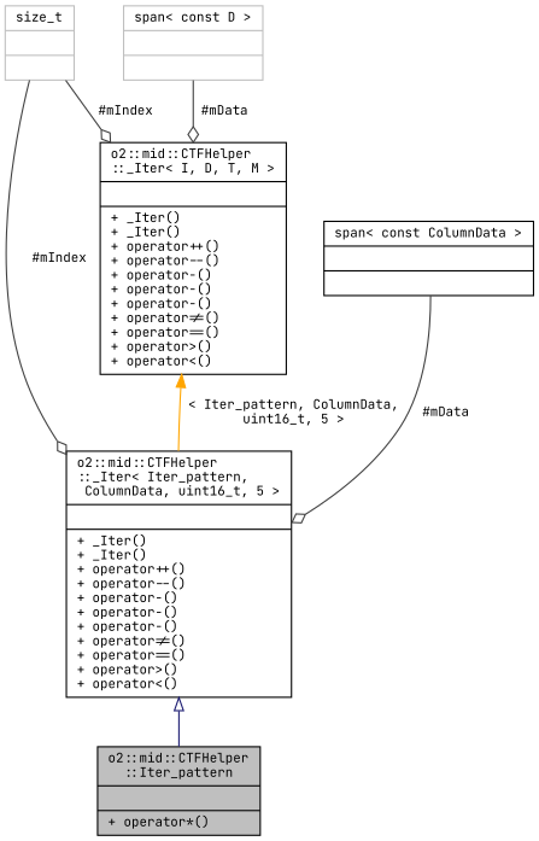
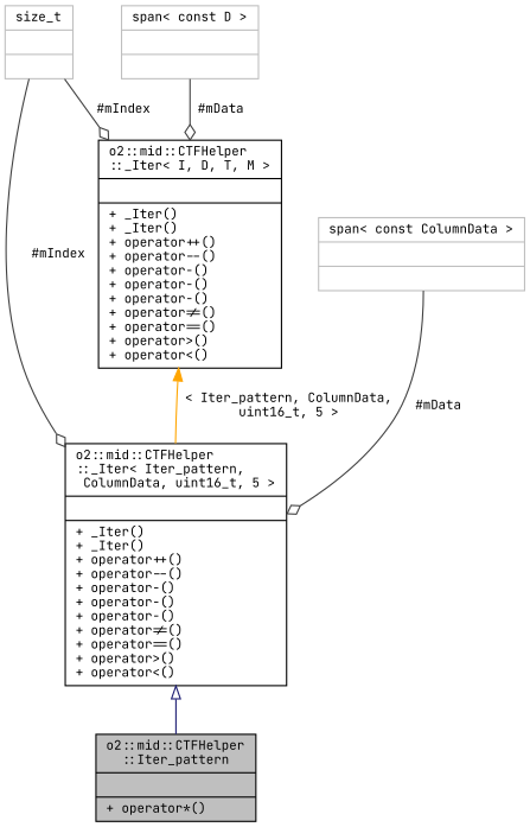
  digraph {
    fontname="JetBrains Mono"
    node [color=black fontname="JetBrains Mono" fontsize=10 shape=record]
    edge [color=grey25 fontname="JetBrains Mono" fontsize=10 labelfontname=Helvetica labelfontsize=10 style=solid arrowhead=odiamond]
    n1 [fillcolor=grey75 fontcolor=black height=0.2 label="{o2::mid::CTFHelper\l::Iter_pattern\n||+ operator*()\l}" style=filled width=0.4]
    n2 [height=0.2 label="{o2::mid::CTFHelper\l::_Iter\< Iter_pattern,\l ColumnData, uint16_t, 5 \>\n||+ _Iter()\l+ _Iter()\l+ operator++()\l+ operator--()\l+ operator-()\l+ operator-()\l+ operator-()\l+ operator!=()\l+ operator==()\l+ operator\>()\l+ operator\<()\l}" width=0.4]
    n3 [color=grey75 height=0.2 label="{size_t\n||}" width=0.4]
    n4 [height=0.2 label="{o2::mid::CTFHelper\l::_Iter\< I, D, T, M \>\n||+ _Iter()\l+ _Iter()\l+ operator++()\l+ operator--()\l+ operator-()\l+ operator-()\l+ operator-()\l+ operator!=()\l+ operator==()\l+ operator\>()\l+ operator\<()\l}" width=0.4]
-   n5 [height=0.2 label="{span\< const ColumnData \>\n||}" width=0.4]
+   n5 [color=grey75 height=0.2 label="{span\< const ColumnData \>\n||}" width=0.4]
    n6 [color=grey75 height=0.2 label="{span\< const D \>\n||}" width=0.4]
    n2 -> n1 [arrowtail=onormal color=midnightblue dir=back arrowhead=""]
    n3 -> n2 [label=" #mIndex"]
    n3 -> n4 [label=" #mIndex"]
    n4 -> n2 [color=orange dir=back label=" \< Iter_pattern, ColumnData,\l uint16_t, 5 \>" arrowhead=""]
    n5 -> n2 [label=" #mData"]
    n6 -> n4 [label=" #mData"]
  }
